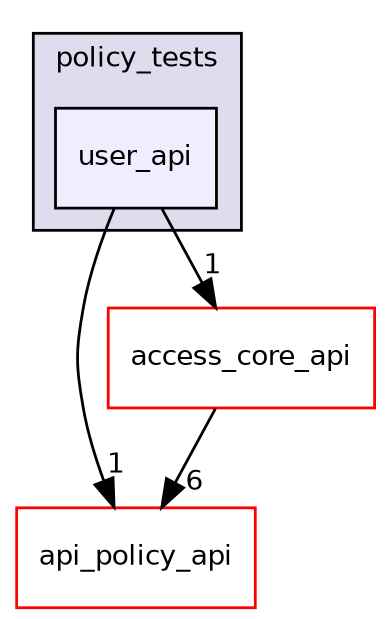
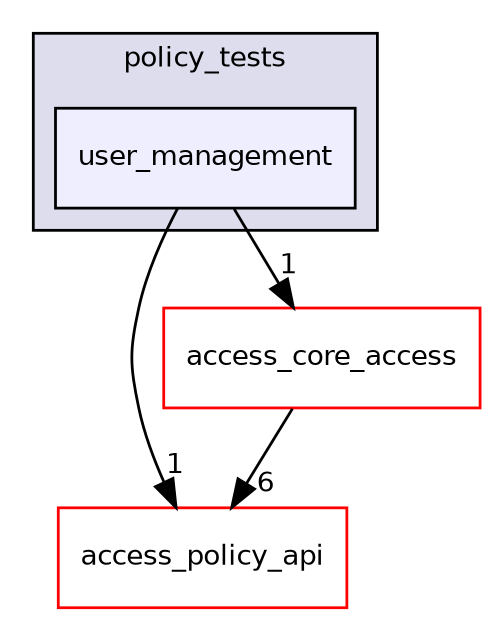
  digraph {
    compound=true
    node [fillcolor=white fontname=Helvetica fontsize=10 shape=box style=filled color=red]
    edge [headlabel=1 labeldistance=1.5 labelfontname=Helvetica labelfontsize=10]
-   n1 [fillcolor="#eeeeff" label=user_api pencolor=black color=""]
-   n2 [label=api_policy_api]
-   n3 [label=access_core_api]
+   n1 [fillcolor="#eeeeff" label=user_management pencolor=black color=""]
+   n2 [label=access_policy_api]
+   n3 [label=access_core_access]
    subgraph cluster_1 {
      bgcolor="#ddddee"
      fontname=Helvetica
      fontsize=10
      label=policy_tests
      pencolor=black
      n1
    }
    n1 -> n2
    n1 -> n3
    n3 -> n2 [headlabel=6]
  }
